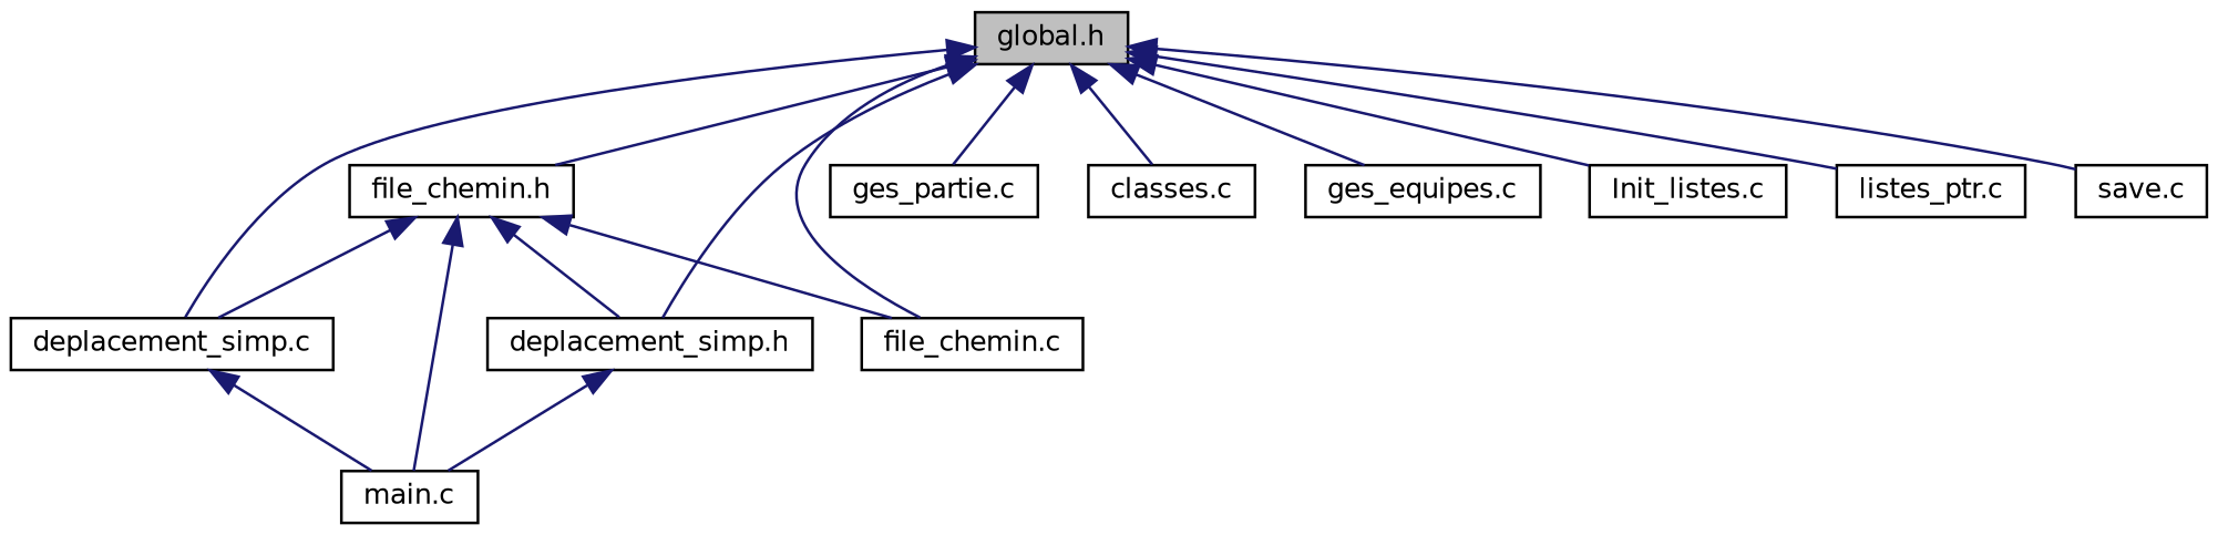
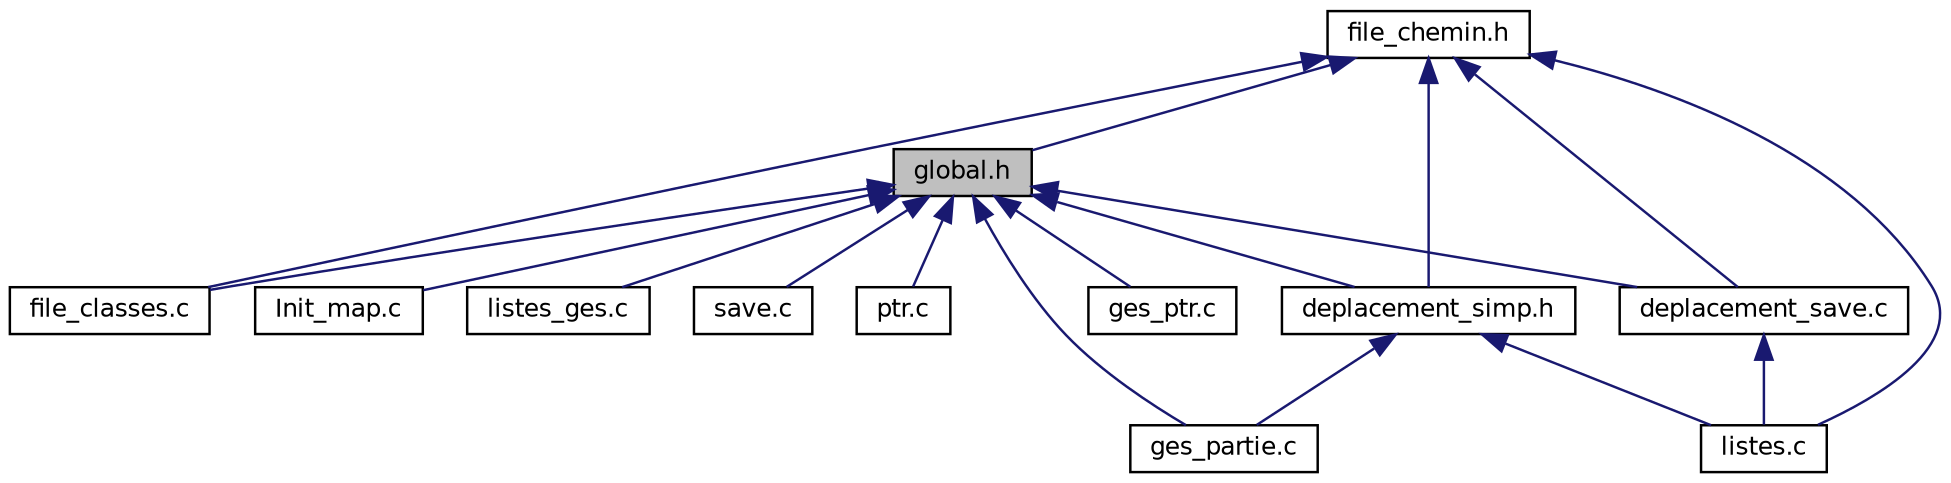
  digraph {
    node [color=black fillcolor=white fontname=Helvetica fontsize=10 shape=record style=filled]
    edge [color=midnightblue dir=back fontname=Helvetica fontsize=10 labelfontname=Helvetica labelfontsize=10 style=solid]
    n1 [fillcolor=grey75 fontcolor=black height=0.2 label="global.h" width=0.4]
    n2 [height=0.2 label="deplacement_simp.h" width=0.4]
    n3 [height=0.2 label="ges_partie.c" width=0.4]
    n4 [height=0.2 label="file_chemin.h" width=0.4]
-   n5 [height=0.2 label="deplacement_simp.c" width=0.4]
-   n6 [height=0.2 label="file_chemin.c" width=0.4]
-   n7 [height=0.2 label="classes.c" width=0.4]
-   n8 [height=0.2 label="ges_equipes.c" width=0.4]
-   n9 [height=0.2 label="Init_listes.c" width=0.4]
-   n10 [height=0.2 label="listes_ptr.c" width=0.4]
+   n5 [height=0.2 label="deplacement_save.c" width=0.4]
+   n6 [height=0.2 label="file_classes.c" width=0.4]
+   n7 [height=0.2 label="ptr.c" width=0.4]
+   n8 [height=0.2 label="ges_ptr.c" width=0.4]
+   n9 [height=0.2 label="Init_map.c" width=0.4]
+   n10 [height=0.2 label="listes_ges.c" width=0.4]
    n11 [height=0.2 label="save.c" width=0.4]
-   n12 [height=0.2 label="main.c" width=0.4]
+   n12 [height=0.2 label="listes.c" width=0.4]
    n1 -> n2
    n1 -> n3
-   n1 -> n4
+   n4 -> n1
    n1 -> n5
    n1 -> n6
    n1 -> n7
    n1 -> n8
    n1 -> n9
    n1 -> n10
    n1 -> n11
+   n2 -> n3
    n2 -> n12
    n4 -> n2
    n4 -> n5
    n4 -> n6
    n4 -> n12
    n5 -> n12
  }
